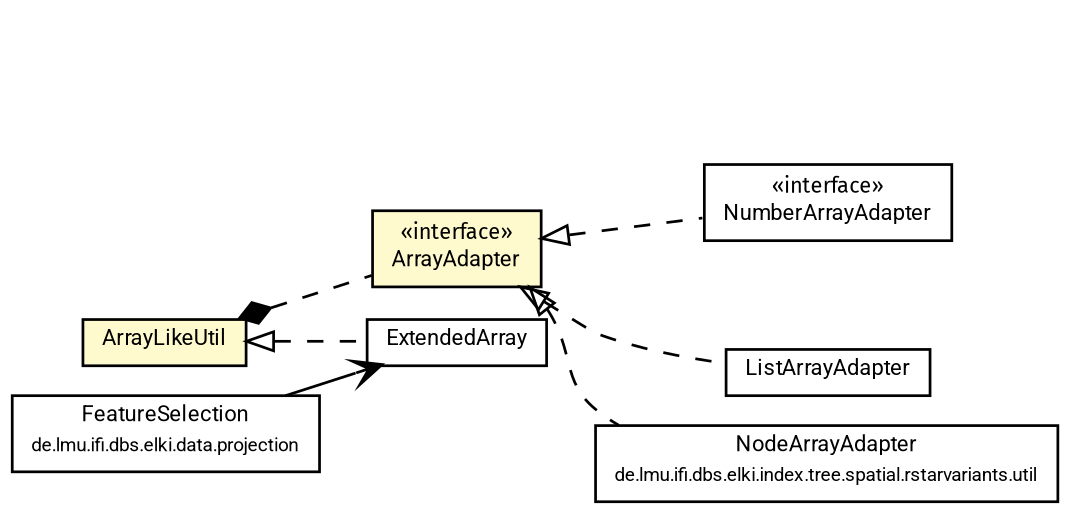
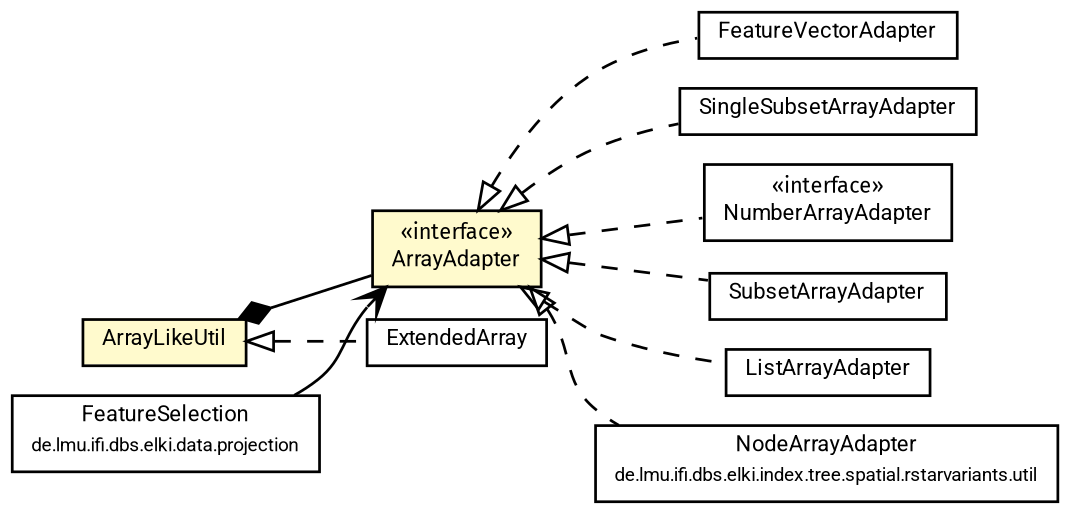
  digraph {
    fontname="Fira Sans"
    nodesep=0.15
    rankdir=LR
    ranksep=0.25
    node [fontcolor=black fontname="Fira Sans" fontsize=8 margin=0 shape=plaintext]
    edge [arrowtail=empty color=black dir=back fontname="Fira Sans" fontsize=7 labelfontname=Roboto labelfontsize=7 weight=9 style=dashed]
    n1 [height=0 label=<<table title="de.lmu.ifi.dbs.elki.utilities.datastructures.arraylike.ArrayLikeUtil" border="0" cellborder="1" cellspacing="0" cellpadding="2" bgcolor="LemonChiffon" href="ArrayLikeUtil.html" target="_parent"> 		<tr><td><table border="0" cellspacing="0" cellpadding="1"> 		<tr><td align="center" balign="center"> <font face="Roboto">ArrayLikeUtil</font> </td></tr> 		</table></td></tr> 		</table>> width=0]
    n2 [height=0 label=<<table title="de.lmu.ifi.dbs.elki.utilities.datastructures.arraylike.ArrayAdapter" border="0" cellborder="1" cellspacing="0" cellpadding="2" bgcolor="lemonChiffon" href="ArrayAdapter.html" target="_parent"> 		<tr><td><table border="0" cellspacing="0" cellpadding="1"> 		<tr><td align="center" balign="center"> &#171;interface&#187; </td></tr> 		<tr><td align="center" balign="center"> <font face="Roboto">ArrayAdapter</font> </td></tr> 		</table></td></tr> 		</table>> width=0]
    n3 [height=0 label=<<table title="de.lmu.ifi.dbs.elki.utilities.datastructures.arraylike.ExtendedArray" border="0" cellborder="1" cellspacing="0" cellpadding="2" href="ExtendedArray.html" target="_parent"> 		<tr><td><table border="0" cellspacing="0" cellpadding="1"> 		<tr><td align="center" balign="center"> <font face="Roboto">ExtendedArray</font> </td></tr> 		</table></td></tr> 		</table>> width=0]
+   n4 [height=0 label=<<table title="de.lmu.ifi.dbs.elki.utilities.datastructures.arraylike.FeatureVectorAdapter" border="0" cellborder="1" cellspacing="0" cellpadding="2" href="FeatureVectorAdapter.html" target="_parent"> 		<tr><td><table border="0" cellspacing="0" cellpadding="1"> 		<tr><td align="center" balign="center"> <font face="Roboto">FeatureVectorAdapter</font> </td></tr> 		</table></td></tr> 		</table>> width=0]
+   n5 [height=0 label=<<table title="de.lmu.ifi.dbs.elki.utilities.datastructures.arraylike.SingleSubsetArrayAdapter" border="0" cellborder="1" cellspacing="0" cellpadding="2" href="SingleSubsetArrayAdapter.html" target="_parent"> 		<tr><td><table border="0" cellspacing="0" cellpadding="1"> 		<tr><td align="center" balign="center"> <font face="Roboto">SingleSubsetArrayAdapter</font> </td></tr> 		</table></td></tr> 		</table>> width=0]
    n6 [height=0 label=<<table title="de.lmu.ifi.dbs.elki.utilities.datastructures.arraylike.NumberArrayAdapter" border="0" cellborder="1" cellspacing="0" cellpadding="2" href="NumberArrayAdapter.html" target="_parent"> 		<tr><td><table border="0" cellspacing="0" cellpadding="1"> 		<tr><td align="center" balign="center"> &#171;interface&#187; </td></tr> 		<tr><td align="center" balign="center"> <font face="Roboto">NumberArrayAdapter</font> </td></tr> 		</table></td></tr> 		</table>> width=0]
+   n7 [height=0 label=<<table title="de.lmu.ifi.dbs.elki.utilities.datastructures.arraylike.SubsetArrayAdapter" border="0" cellborder="1" cellspacing="0" cellpadding="2" href="SubsetArrayAdapter.html" target="_parent"> 		<tr><td><table border="0" cellspacing="0" cellpadding="1"> 		<tr><td align="center" balign="center"> <font face="Roboto">SubsetArrayAdapter</font> </td></tr> 		</table></td></tr> 		</table>> width=0]
    n8 [height=0 label=<<table title="de.lmu.ifi.dbs.elki.utilities.datastructures.arraylike.ListArrayAdapter" border="0" cellborder="1" cellspacing="0" cellpadding="2" href="ListArrayAdapter.html" target="_parent"> 		<tr><td><table border="0" cellspacing="0" cellpadding="1"> 		<tr><td align="center" balign="center"> <font face="Roboto">ListArrayAdapter</font> </td></tr> 		</table></td></tr> 		</table>> width=0]
    n9 [height=0 label=<<table title="de.lmu.ifi.dbs.elki.index.tree.spatial.rstarvariants.util.NodeArrayAdapter" border="0" cellborder="1" cellspacing="0" cellpadding="2" href="../../../index/tree/spatial/rstarvariants/util/NodeArrayAdapter.html" target="_parent"> 		<tr><td><table border="0" cellspacing="0" cellpadding="1"> 		<tr><td align="center" balign="center"> <font face="Roboto">NodeArrayAdapter</font> </td></tr> 		<tr><td align="center" balign="center"> <font face="Roboto" point-size="7.0">de.lmu.ifi.dbs.elki.index.tree.spatial.rstarvariants.util</font> </td></tr> 		</table></td></tr> 		</table>> width=0]
    n10 [height=0 label=<<table title="de.lmu.ifi.dbs.elki.data.projection.FeatureSelection" border="0" cellborder="1" cellspacing="0" cellpadding="2" href="../../../data/projection/FeatureSelection.html" target="_parent"> 		<tr><td><table border="0" cellspacing="0" cellpadding="1"> 		<tr><td align="center" balign="center"> <font face="Roboto">FeatureSelection</font> </td></tr> 		<tr><td align="center" balign="center"> <font face="Roboto" point-size="7.0">de.lmu.ifi.dbs.elki.data.projection</font> </td></tr> 		</table></td></tr> 		</table>> width=0]
-   n1 -> n2 [arrowhead=none arrowtail=diamond weight=6]
+   n1 -> n2 [arrowhead=none arrowtail=diamond weight=6 style=""]
    n1 -> n3
+   n2 -> n4
+   n2 -> n5
    n2 -> n6
+   n2 -> n7
    n2 -> n8
    n2 -> n9
-   n10 -> n3 [arrowhead=open weight=1 arrowtail="" dir="" style=""]
+   n10 -> n2 [arrowhead=open weight=1 arrowtail="" dir="" style=""]
  }
